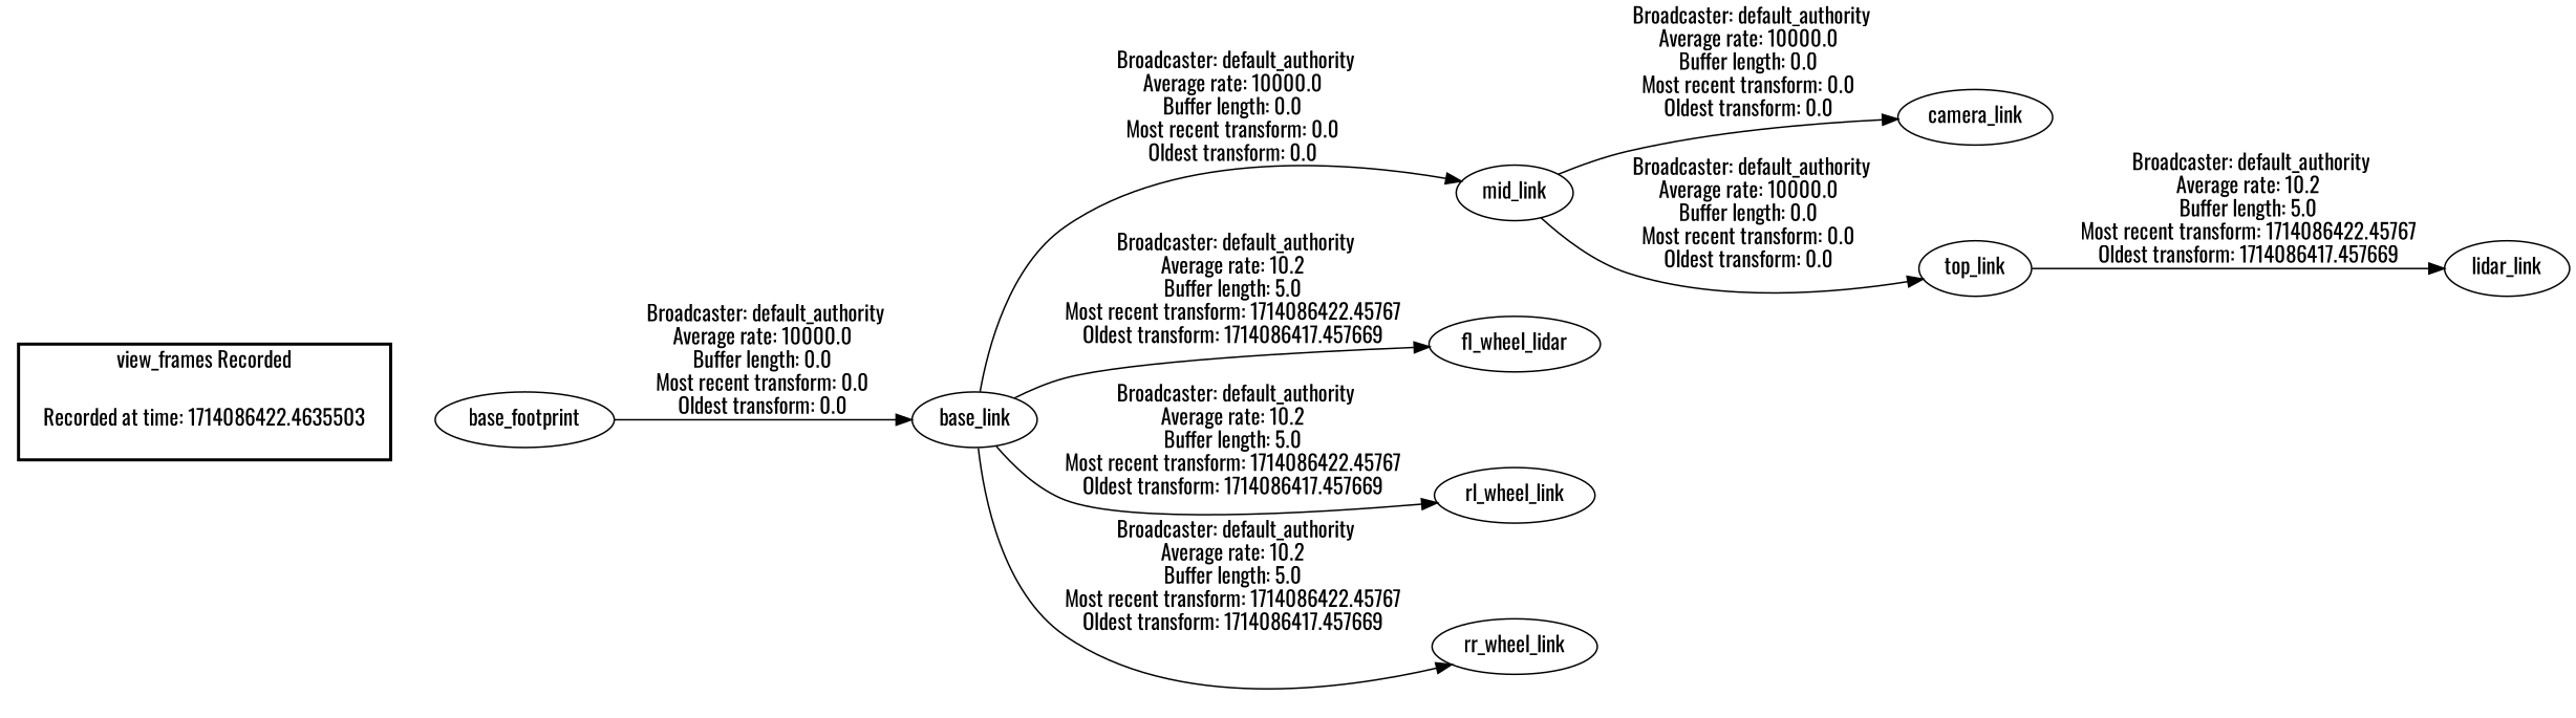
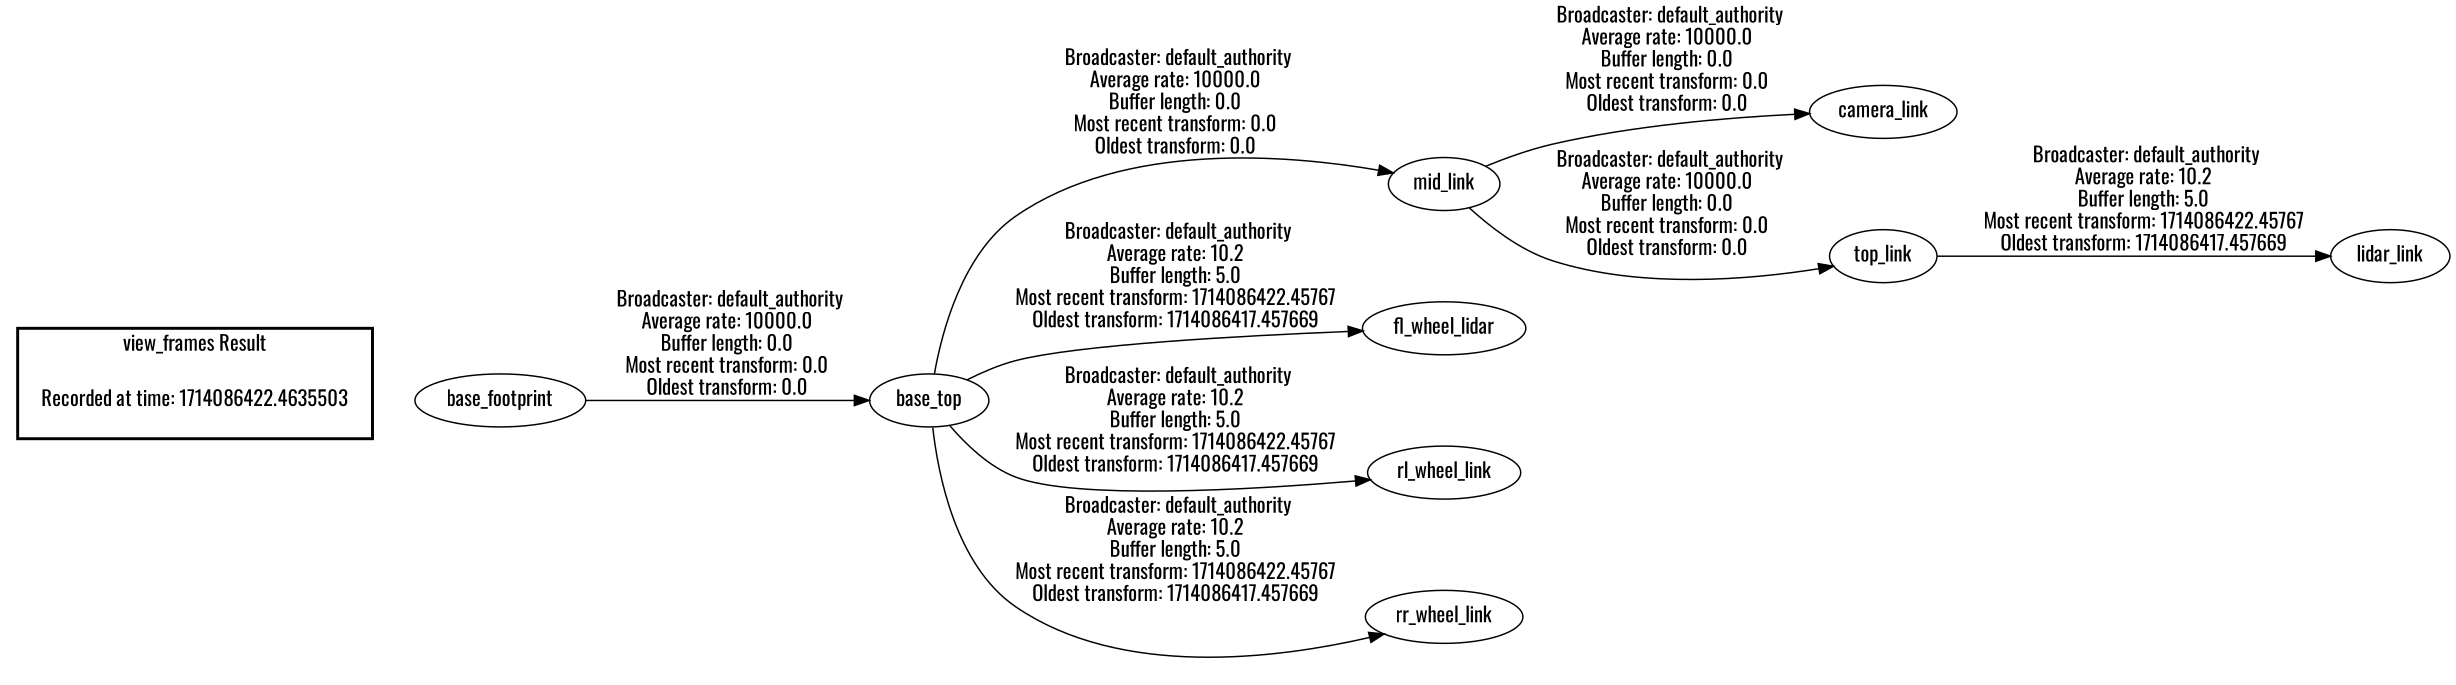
  digraph {
    fontname=Oswald
    rankdir=LR
    node [fontname=Oswald]
    edge [fontname=Oswald]
    "Recorded at time: 1714086422.4635503" [shape=plaintext]
    base_footprint
-   base_link
+   base_link [label=base_top]
    mid_link
    n5 [label=fl_wheel_lidar]
    rl_wheel_link
    rr_wheel_link
    camera_link
    top_link
    lidar_link
    subgraph cluster_1 {
      color=black
-     label="view_frames Recorded"
+     label="view_frames Result"
      style=bold
      "Recorded at time: 1714086422.4635503"
    }
    "Recorded at time: 1714086422.4635503" -> base_footprint [style=invis]
    base_footprint -> base_link [label=" Broadcaster: default_authority\nAverage rate: 10000.0\nBuffer length: 0.0\nMost recent transform: 0.0\nOldest transform: 0.0\n"]
    base_link -> mid_link [label=" Broadcaster: default_authority\nAverage rate: 10000.0\nBuffer length: 0.0\nMost recent transform: 0.0\nOldest transform: 0.0\n"]
    base_link -> n5 [label=" Broadcaster: default_authority\nAverage rate: 10.2\nBuffer length: 5.0\nMost recent transform: 1714086422.45767\nOldest transform: 1714086417.457669\n"]
    base_link -> rl_wheel_link [label=" Broadcaster: default_authority\nAverage rate: 10.2\nBuffer length: 5.0\nMost recent transform: 1714086422.45767\nOldest transform: 1714086417.457669\n"]
    base_link -> rr_wheel_link [label=" Broadcaster: default_authority\nAverage rate: 10.2\nBuffer length: 5.0\nMost recent transform: 1714086422.45767\nOldest transform: 1714086417.457669\n"]
    mid_link -> camera_link [label=" Broadcaster: default_authority\nAverage rate: 10000.0\nBuffer length: 0.0\nMost recent transform: 0.0\nOldest transform: 0.0\n"]
    mid_link -> top_link [label=" Broadcaster: default_authority\nAverage rate: 10000.0\nBuffer length: 0.0\nMost recent transform: 0.0\nOldest transform: 0.0\n"]
    top_link -> lidar_link [label=" Broadcaster: default_authority\nAverage rate: 10.2\nBuffer length: 5.0\nMost recent transform: 1714086422.45767\nOldest transform: 1714086417.457669\n"]
  }
